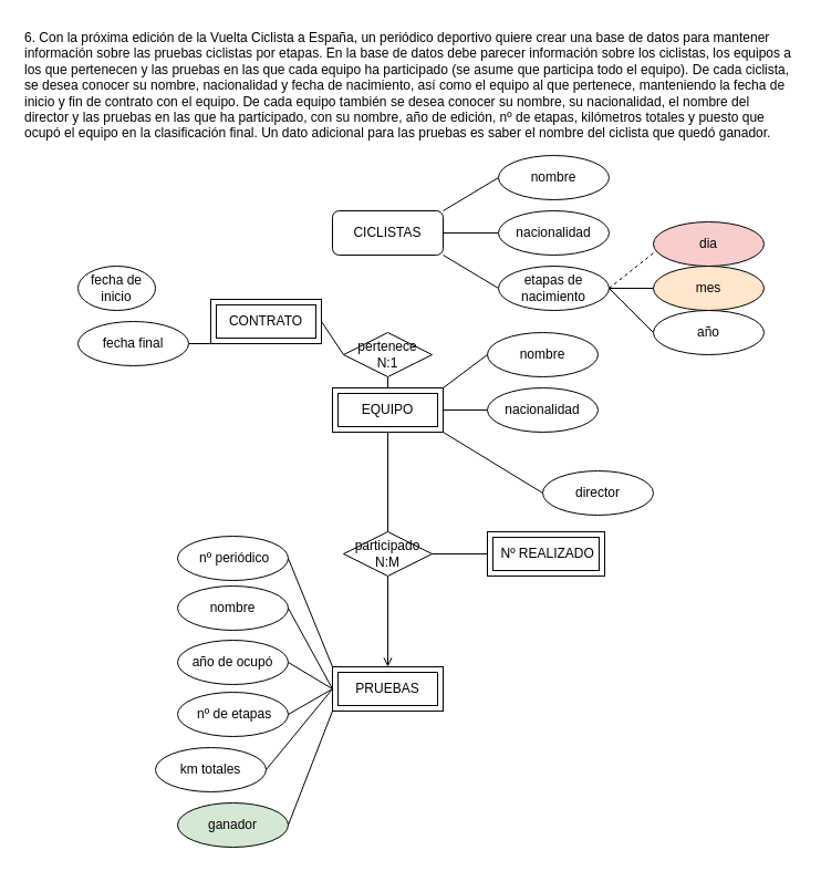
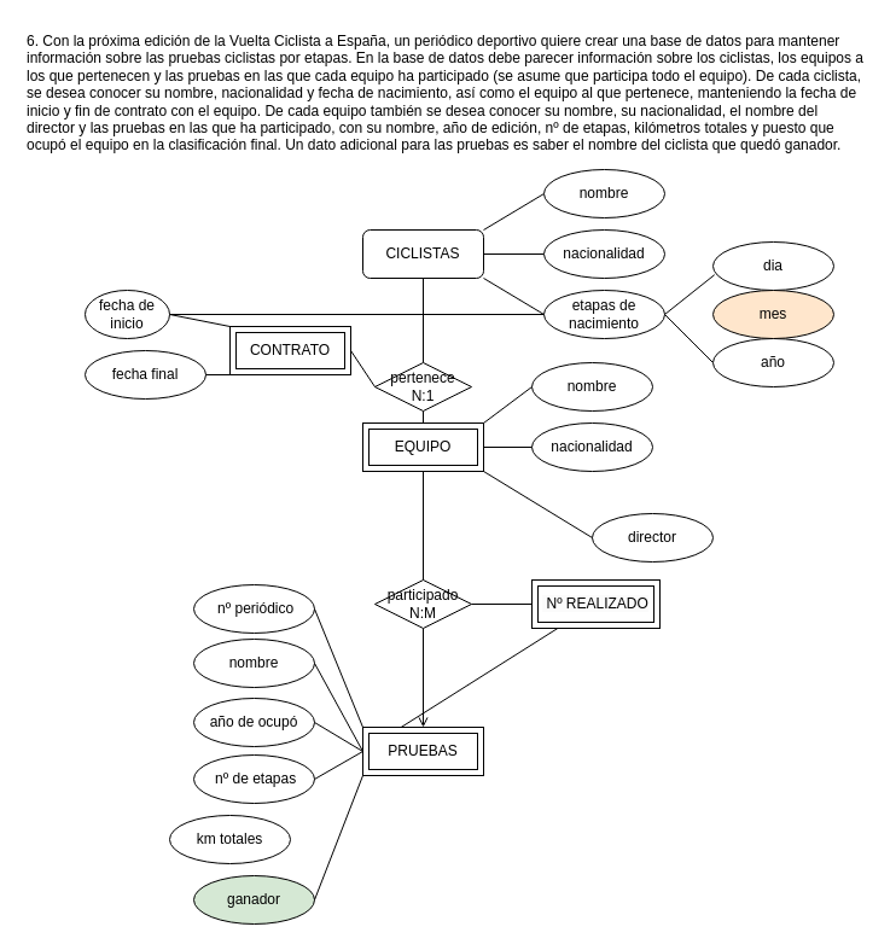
  <mxCell id="0" />
  <mxCell id="1" parent="0" />
  <mxCell id="2" value="6. Con la próxima edición de la Vuelta Ciclista a España, un periódico deportivo quiere crear una base de datos para mantener información sobre las pruebas ciclistas por etapas. En la base de datos debe parecer información sobre los ciclistas, los equipos a los que pertenecen y las pruebas en las que cada equipo ha participado (se asume que participa todo el equipo). De cada ciclista, se desea conocer su nombre, nacionalidad y fecha de nacimiento, así como el equipo al que pertenece, manteniendo la fecha de inicio y fin de contrato con el equipo. De cada equipo también se desea conocer su nombre, su nacionalidad, el nombre del director y las pruebas en las que ha participado, con su nombre, año de edición, nº de etapas, kilómetros totales y puesto que ocupó el equipo en la clasificación final. Un dato adicional para las pruebas es saber el nombre del ciclista que quedó ganador." style="text;whiteSpace=wrap;html=1;" vertex="1" parent="1"><mxGeometry x="20" y="20" width="700" height="130" as="geometry" /></mxCell>
  <mxCell id="3" style="edgeStyle=none;html=1;exitX=1;exitY=0;exitDx=0;exitDy=0;entryX=0;entryY=0.5;entryDx=0;entryDy=0;endArrow=none;endFill=0;" edge="1" parent="1" source="7" target="13"><mxGeometry relative="1" as="geometry" /></mxCell>
  <mxCell id="4" style="edgeStyle=none;html=1;exitX=1;exitY=1;exitDx=0;exitDy=0;entryX=0;entryY=0.5;entryDx=0;entryDy=0;endArrow=none;endFill=0;" edge="1" parent="1" source="7" target="17"><mxGeometry relative="1" as="geometry" /></mxCell>
  <mxCell id="5" style="edgeStyle=none;html=1;exitX=1;exitY=0.5;exitDx=0;exitDy=0;entryX=0;entryY=0.5;entryDx=0;entryDy=0;endArrow=none;endFill=0;" edge="1" parent="1" source="7" target="14"><mxGeometry relative="1" as="geometry" /></mxCell>
+ <mxCell id="6" style="edgeStyle=none;html=1;exitX=0.5;exitY=1;exitDx=0;exitDy=0;entryX=0.5;entryY=0;entryDx=0;entryDy=0;endArrow=none;endFill=0;" edge="1" parent="1" source="7" target="9"><mxGeometry relative="1" as="geometry" /></mxCell>
  <mxCell id="7" value="CICLISTAS" style="whiteSpace=wrap;html=1;align=center;rounded=1;" vertex="1" parent="1"><mxGeometry x="300" y="190" width="100" height="40" as="geometry" /></mxCell>
  <mxCell id="8" style="edgeStyle=none;html=1;exitX=0.5;exitY=1;exitDx=0;exitDy=0;entryX=0.5;entryY=0;entryDx=0;entryDy=0;endArrow=none;endFill=0;" edge="1" parent="1" source="9" target="37"><mxGeometry relative="1" as="geometry" /></mxCell>
  <mxCell id="9" value="pertenece&lt;div&gt;N:1&lt;/div&gt;" style="shape=rhombus;perimeter=rhombusPerimeter;whiteSpace=wrap;html=1;align=center;" vertex="1" parent="1"><mxGeometry x="310" y="300" width="80" height="40" as="geometry" /></mxCell>
  <mxCell id="10" style="edgeStyle=none;html=1;exitX=0.5;exitY=1;exitDx=0;exitDy=0;entryX=0.5;entryY=0;entryDx=0;entryDy=0;endArrow=open;endFill=0;" edge="1" parent="1" source="12" target="44"><mxGeometry relative="1" as="geometry" /></mxCell>
  <mxCell id="11" style="edgeStyle=none;html=1;exitX=1;exitY=0.5;exitDx=0;exitDy=0;entryX=0;entryY=0.5;entryDx=0;entryDy=0;endArrow=none;endFill=0;" edge="1" parent="1" source="12" target="49"><mxGeometry relative="1" as="geometry" /></mxCell>
  <mxCell id="12" value="participado&lt;div&gt;N:M&lt;/div&gt;" style="shape=rhombus;perimeter=rhombusPerimeter;whiteSpace=wrap;html=1;align=center;" vertex="1" parent="1"><mxGeometry x="310" y="480" width="80" height="40" as="geometry" /></mxCell>
  <mxCell id="13" value="nombre" style="ellipse;whiteSpace=wrap;html=1;align=center;" vertex="1" parent="1"><mxGeometry x="450" y="140" width="100" height="40" as="geometry" /></mxCell>
  <mxCell id="14" value="nacionalidad" style="ellipse;whiteSpace=wrap;html=1;align=center;" vertex="1" parent="1"><mxGeometry x="450" y="190" width="100" height="40" as="geometry" /></mxCell>
- <mxCell id="15" style="edgeStyle=none;html=1;exitX=1;exitY=0.5;exitDx=0;exitDy=0;entryX=0;entryY=0.5;entryDx=0;entryDy=0;endArrow=none;endFill=0;" edge="1" parent="1" source="17" target="19"><mxGeometry relative="1" as="geometry" /></mxCell>
+ <mxCell id="15" style="edgeStyle=none;html=1;exitX=1;exitY=0.5;exitDx=0;exitDy=0;endArrow=none;endFill=0;" edge="1" parent="1" source="17" target="20"><mxGeometry relative="1" as="geometry" /></mxCell>
  <mxCell id="16" style="edgeStyle=none;html=1;exitX=1;exitY=0.5;exitDx=0;exitDy=0;entryX=0;entryY=0.5;entryDx=0;entryDy=0;endArrow=none;endFill=0;" edge="1" parent="1" source="17" target="18"><mxGeometry relative="1" as="geometry" /></mxCell>
  <mxCell id="17" value="etapas de nacimiento" style="ellipse;whiteSpace=wrap;html=1;align=center;" vertex="1" parent="1"><mxGeometry x="450" y="240" width="100" height="40" as="geometry" /></mxCell>
  <mxCell id="18" value="año" style="ellipse;whiteSpace=wrap;html=1;align=center;" vertex="1" parent="1"><mxGeometry x="590" y="280" width="100" height="40" as="geometry" /></mxCell>
  <mxCell id="19" value="mes" style="ellipse;whiteSpace=wrap;html=1;align=center;fillColor=#ffe6cc;" vertex="1" parent="1"><mxGeometry x="590" y="240" width="100" height="40" as="geometry" /></mxCell>
  <mxCell id="20" value="fecha de inicio" style="ellipse;whiteSpace=wrap;html=1;align=center;" vertex="1" parent="1"><mxGeometry x="70" y="240" width="70" height="40" as="geometry" /></mxCell>
  <mxCell id="21" value="fecha final" style="ellipse;whiteSpace=wrap;html=1;align=center;" vertex="1" parent="1"><mxGeometry x="70" y="290" width="100" height="40" as="geometry" /></mxCell>
  <mxCell id="22" value="nombre" style="ellipse;whiteSpace=wrap;html=1;align=center;" vertex="1" parent="1"><mxGeometry x="440" y="300" width="100" height="40" as="geometry" /></mxCell>
  <mxCell id="23" value="nacionalidad" style="ellipse;whiteSpace=wrap;html=1;align=center;" vertex="1" parent="1"><mxGeometry x="440" y="350" width="100" height="40" as="geometry" /></mxCell>
  <mxCell id="24" value="director" style="ellipse;whiteSpace=wrap;html=1;align=center;" vertex="1" parent="1"><mxGeometry x="490" y="425" width="100" height="40" as="geometry" /></mxCell>
  <mxCell id="25" value="&lt;span style=&quot;color: rgb(0, 0, 0); text-align: left;&quot;&gt;&amp;nbsp;nº periódico&lt;/span&gt;" style="ellipse;whiteSpace=wrap;html=1;align=center;" vertex="1" parent="1"><mxGeometry x="160" y="484" width="100" height="40" as="geometry" /></mxCell>
  <mxCell id="26" value="km totales" style="ellipse;whiteSpace=wrap;html=1;align=center;" vertex="1" parent="1"><mxGeometry x="140" y="675" width="100" height="40" as="geometry" /></mxCell>
  <mxCell id="27" value="&lt;span style=&quot;color: rgb(0, 0, 0); text-align: left;&quot;&gt;&amp;nbsp;nº de etapas&lt;/span&gt;" style="ellipse;whiteSpace=wrap;html=1;align=center;" vertex="1" parent="1"><mxGeometry x="160" y="625" width="100" height="40" as="geometry" /></mxCell>
  <mxCell id="28" value="año de ocupó" style="ellipse;whiteSpace=wrap;html=1;align=center;" vertex="1" parent="1"><mxGeometry x="160" y="578" width="100" height="40" as="geometry" /></mxCell>
  <mxCell id="29" value="nombre" style="ellipse;whiteSpace=wrap;html=1;align=center;" vertex="1" parent="1"><mxGeometry x="160" y="529" width="100" height="40" as="geometry" /></mxCell>
  <mxCell id="30" value="&lt;span style=&quot;color: rgb(0, 0, 0); text-align: left;&quot;&gt;ganador&lt;/span&gt;" style="ellipse;whiteSpace=wrap;html=1;align=center;fillColor=#d5e8d4;" vertex="1" parent="1"><mxGeometry x="160" y="725" width="100" height="40" as="geometry" /></mxCell>
- <mxCell id="31" value="dia" style="ellipse;whiteSpace=wrap;html=1;align=center;fillColor=#f8cecc;" vertex="1" parent="1"><mxGeometry x="590" y="200" width="100" height="40" as="geometry" /></mxCell>
- <mxCell id="32" style="edgeStyle=none;html=1;exitX=1;exitY=0.5;exitDx=0;exitDy=0;entryX=0.012;entryY=0.68;entryDx=0;entryDy=0;entryPerimeter=0;endArrow=none;endFill=0;dashed=1;" edge="1" parent="1" source="17" target="31"><mxGeometry relative="1" as="geometry" /></mxCell>
+ <mxCell id="31" value="dia" style="ellipse;whiteSpace=wrap;html=1;align=center;" vertex="1" parent="1"><mxGeometry x="590" y="200" width="100" height="40" as="geometry" /></mxCell>
+ <mxCell id="32" style="edgeStyle=none;html=1;exitX=1;exitY=0.5;exitDx=0;exitDy=0;entryX=0.012;entryY=0.68;entryDx=0;entryDy=0;entryPerimeter=0;endArrow=none;endFill=0;" edge="1" parent="1" source="17" target="31"><mxGeometry relative="1" as="geometry" /></mxCell>
  <mxCell id="33" style="edgeStyle=none;html=1;exitX=1;exitY=0;exitDx=0;exitDy=0;entryX=0;entryY=0.5;entryDx=0;entryDy=0;endArrow=none;endFill=0;" edge="1" parent="1" source="37" target="22"><mxGeometry relative="1" as="geometry" /></mxCell>
  <mxCell id="34" style="edgeStyle=none;html=1;exitX=1;exitY=1;exitDx=0;exitDy=0;entryX=0;entryY=0.5;entryDx=0;entryDy=0;endArrow=none;endFill=0;" edge="1" parent="1" source="37" target="24"><mxGeometry relative="1" as="geometry" /></mxCell>
  <mxCell id="35" style="edgeStyle=none;html=1;exitX=1;exitY=0.5;exitDx=0;exitDy=0;entryX=0;entryY=0.5;entryDx=0;entryDy=0;endArrow=none;endFill=0;" edge="1" parent="1" source="37" target="23"><mxGeometry relative="1" as="geometry" /></mxCell>
  <mxCell id="36" style="edgeStyle=none;html=1;exitX=0.5;exitY=1;exitDx=0;exitDy=0;entryX=0.5;entryY=0;entryDx=0;entryDy=0;endArrow=none;endFill=0;" edge="1" parent="1" source="37" target="12"><mxGeometry relative="1" as="geometry" /></mxCell>
  <mxCell id="37" value="EQUIPO" style="shape=ext;margin=3;double=1;whiteSpace=wrap;html=1;align=center;" vertex="1" parent="1"><mxGeometry x="300" y="350" width="100" height="40" as="geometry" /></mxCell>
  <mxCell id="38" style="edgeStyle=none;html=1;exitX=0;exitY=0;exitDx=0;exitDy=0;entryX=1;entryY=0.5;entryDx=0;entryDy=0;endArrow=none;endFill=0;" edge="1" parent="1" source="44" target="25"><mxGeometry relative="1" as="geometry" /></mxCell>
  <mxCell id="39" style="edgeStyle=none;html=1;exitX=0;exitY=1;exitDx=0;exitDy=0;entryX=1;entryY=0.5;entryDx=0;entryDy=0;endArrow=none;endFill=0;" edge="1" parent="1" source="44" target="30"><mxGeometry relative="1" as="geometry" /></mxCell>
  <mxCell id="40" style="edgeStyle=none;html=1;exitX=0;exitY=0.5;exitDx=0;exitDy=0;entryX=1;entryY=0.5;entryDx=0;entryDy=0;endArrow=none;endFill=0;" edge="1" parent="1" source="44" target="29"><mxGeometry relative="1" as="geometry" /></mxCell>
- <mxCell id="41" style="edgeStyle=none;html=1;exitX=0;exitY=0.5;exitDx=0;exitDy=0;entryX=1;entryY=0.5;entryDx=0;entryDy=0;endArrow=none;endFill=0;" edge="1" parent="1" source="44" target="26"><mxGeometry relative="1" as="geometry" /></mxCell>
+ <mxCell id="41" style="edgeStyle=none;html=1;exitX=0;exitY=0.5;exitDx=0;exitDy=0;endArrow=none;endFill=0;" edge="1" parent="1" source="44" target="49"><mxGeometry relative="1" as="geometry" /></mxCell>
  <mxCell id="42" style="edgeStyle=none;html=1;exitX=0;exitY=0.5;exitDx=0;exitDy=0;entryX=1;entryY=0.5;entryDx=0;entryDy=0;endArrow=none;endFill=0;" edge="1" parent="1" source="44" target="28"><mxGeometry relative="1" as="geometry" /></mxCell>
  <mxCell id="43" style="edgeStyle=none;html=1;exitX=0;exitY=0.5;exitDx=0;exitDy=0;entryX=1;entryY=0.5;entryDx=0;entryDy=0;endArrow=none;endFill=0;" edge="1" parent="1" source="44" target="27"><mxGeometry relative="1" as="geometry" /></mxCell>
  <mxCell id="44" value="PRUEBAS" style="shape=ext;margin=3;double=1;whiteSpace=wrap;html=1;align=center;" vertex="1" parent="1"><mxGeometry x="300" y="602" width="100" height="40" as="geometry" /></mxCell>
  <mxCell id="45" style="edgeStyle=none;html=1;exitX=0;exitY=1;exitDx=0;exitDy=0;entryX=1;entryY=0.5;entryDx=0;entryDy=0;endArrow=none;endFill=0;" edge="1" parent="1" source="48" target="21"><mxGeometry relative="1" as="geometry" /></mxCell>
+ <mxCell id="46" style="edgeStyle=none;html=1;exitX=0;exitY=0;exitDx=0;exitDy=0;entryX=1;entryY=0.5;entryDx=0;entryDy=0;endArrow=none;endFill=0;" edge="1" parent="1" source="48" target="20"><mxGeometry relative="1" as="geometry" /></mxCell>
  <mxCell id="47" style="edgeStyle=none;html=1;exitX=1;exitY=0.5;exitDx=0;exitDy=0;entryX=0;entryY=0.5;entryDx=0;entryDy=0;endArrow=none;endFill=0;" edge="1" parent="1" source="48" target="9"><mxGeometry relative="1" as="geometry" /></mxCell>
  <mxCell id="48" value="CONTRATO" style="shape=ext;margin=3;double=1;whiteSpace=wrap;html=1;align=center;" vertex="1" parent="1"><mxGeometry x="190" y="270" width="100" height="40" as="geometry" /></mxCell>
  <mxCell id="49" value="&lt;span style=&quot;text-align: left; background-color: rgb(251, 251, 251); float: none; display: inline !important; color: rgb(0, 0, 0);&quot;&gt;&amp;nbsp;Nº REALIZADO&lt;/span&gt;" style="shape=ext;margin=3;double=1;whiteSpace=wrap;html=1;align=center;" vertex="1" parent="1"><mxGeometry x="440" y="480" width="106" height="40" as="geometry" /></mxCell>
